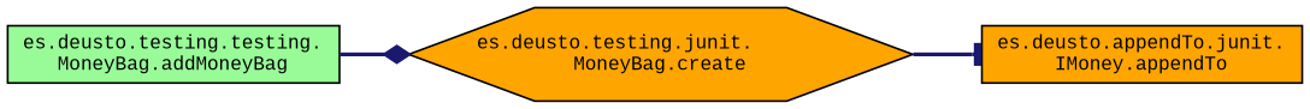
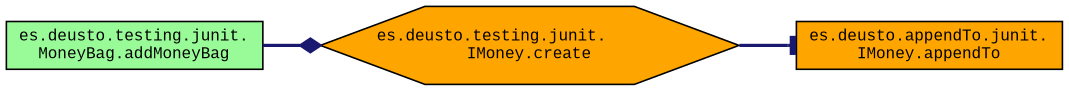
  digraph {
    fontname="Liberation Mono"
    rankdir=LR
    node [color=black fillcolor=orange fontname="Liberation Mono" fontsize=10 shape=box style=filled]
    edge [color=midnightblue fontname="Liberation Mono" fontsize=10 labelfontname=Helvetica labelfontsize=10 style=bold]
-   n1 [fillcolor=palegreen fontcolor=black height=0.2 label="es.deusto.testing.testing.\lMoneyBag.addMoneyBag" width=0.4]
-   n2 [height=0.2 label="es.deusto.testing.junit.\lMoneyBag.create" shape=hexagon width=0.4]
+   n1 [fillcolor=palegreen fontcolor=black height=0.2 label="es.deusto.testing.junit.\lMoneyBag.addMoneyBag" width=0.4]
+   n2 [height=0.2 label="es.deusto.testing.junit.\lIMoney.create" shape=hexagon width=0.4]
    n3 [height=0.2 label="es.deusto.appendTo.junit.\lIMoney.appendTo" width=0.4]
    n1 -> n2 [arrowhead=diamond]
    n2 -> n3 [arrowhead=tee]
  }
